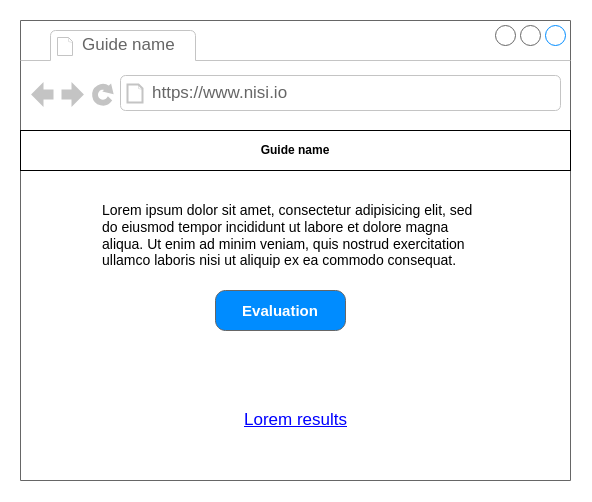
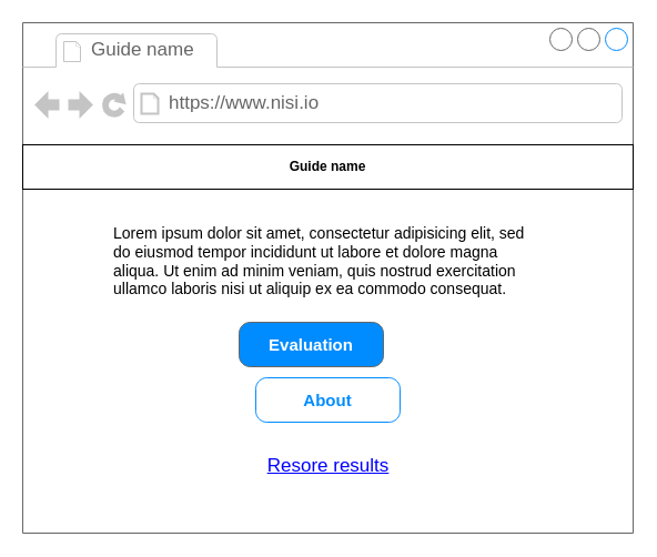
  <mxCell id="0" />
  <mxCell id="1" parent="0" />
  <mxCell id="2" value="" style="strokeWidth=1;shadow=0;dashed=0;align=center;html=1;shape=mxgraph.mockup.containers.browserWindow;rSize=0;strokeColor=#666666;strokeColor2=#008cff;strokeColor3=#c4c4c4;mainText=,;recursiveResize=0;" vertex="1" parent="1"><mxGeometry x="20" y="20" width="550" height="460" as="geometry" /></mxCell>
  <mxCell id="3" value="Guide name" style="strokeWidth=1;shadow=0;dashed=0;align=center;html=1;shape=mxgraph.mockup.containers.anchor;fontSize=17;fontColor=#666666;align=left;" vertex="1" parent="2"><mxGeometry x="60" y="12" width="110" height="26" as="geometry" /></mxCell>
  <mxCell id="4" value="https://www.nisi.io" style="strokeWidth=1;shadow=0;dashed=0;align=center;html=1;shape=mxgraph.mockup.containers.anchor;rSize=0;fontSize=17;fontColor=#666666;align=left;" vertex="1" parent="2"><mxGeometry x="130" y="60" width="250" height="26" as="geometry" /></mxCell>
  <mxCell id="5" value="Guide name" style="rounded=0;whiteSpace=wrap;html=1;fontStyle=1" vertex="1" parent="2"><mxGeometry y="110" width="550" height="40" as="geometry" /></mxCell>
  <mxCell id="6" value="Lorem ipsum dolor sit amet, consectetur adipisicing elit, sed do eiusmod tempor incididunt ut labore et dolore magna aliqua. Ut enim ad minim veniam, quis nostrud exercitation ullamco laboris nisi ut aliquip ex ea commodo consequat. " style="text;spacingTop=-5;whiteSpace=wrap;html=1;align=left;fontSize=14;fontFamily=Helvetica;fillColor=none;strokeColor=none;fontColor=#000000;" parent="2" vertex="1"><mxGeometry x="80" y="180" width="390" height="70" as="geometry" /></mxCell>
  <mxCell id="7" value="Evaluation" style="strokeWidth=1;shadow=0;dashed=0;align=center;html=1;shape=mxgraph.mockup.buttons.button;strokeColor=#666666;fontColor=#ffffff;mainText=;buttonStyle=round;fontSize=15;fontStyle=1;fillColor=#008cff;whiteSpace=wrap;" parent="2" vertex="1"><mxGeometry x="195" y="270" width="130" height="40" as="geometry" /></mxCell>
- <mxCell id="9" value="Lorem results" style="shape=rectangle;strokeColor=none;fillColor=none;linkText=;fontSize=17;fontColor=#0000ff;fontStyle=4;html=1;align=center;" parent="2" vertex="1"><mxGeometry x="200" y="385" width="150" height="30" as="geometry" /></mxCell>
+ <mxCell id="8" value="About" style="strokeWidth=1;shadow=0;dashed=0;align=center;html=1;shape=mxgraph.mockup.buttons.button;strokeColor=#008CFF;fontColor=#008CFF;mainText=;buttonStyle=round;fontSize=15;fontStyle=1;fillColor=#FFFFFF;whiteSpace=wrap;" parent="2" vertex="1"><mxGeometry x="210" y="320" width="130" height="40" as="geometry" /></mxCell>
+ <mxCell id="9" value="Resore results" style="shape=rectangle;strokeColor=none;fillColor=none;linkText=;fontSize=17;fontColor=#0000ff;fontStyle=4;html=1;align=center;" parent="2" vertex="1"><mxGeometry x="200" y="385" width="150" height="30" as="geometry" /></mxCell>
